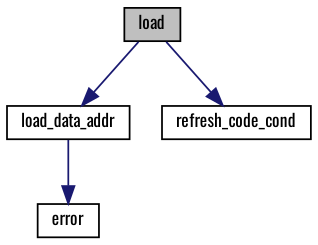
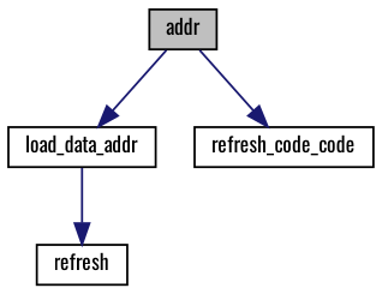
  digraph {
    fontname=Oswald
    rankdir=TB
    node [color=black fillcolor=white fontname=Oswald fontsize=10 shape=record style=filled]
    edge [color=midnightblue fontname=Oswald fontsize=10 labelfontname=FreeSans labelfontsize=10 style=solid]
-   n1 [fillcolor=grey75 fontcolor=black height=0.2 label=load width=0.4]
+   n1 [fillcolor=grey75 fontcolor=black height=0.2 label=addr width=0.4]
    n2 [height=0.2 label=load_data_addr width=0.4]
-   n3 [height=0.2 label=refresh_code_cond width=0.4]
-   n4 [height=0.2 label=error width=0.4]
+   n3 [height=0.2 label=refresh_code_code width=0.4]
+   n4 [height=0.2 label=refresh width=0.4]
    n1 -> n2
    n1 -> n3
    n2 -> n4
  }
